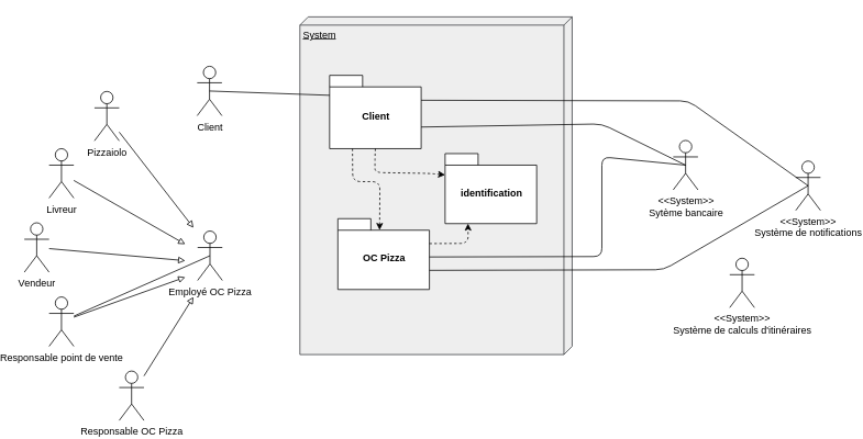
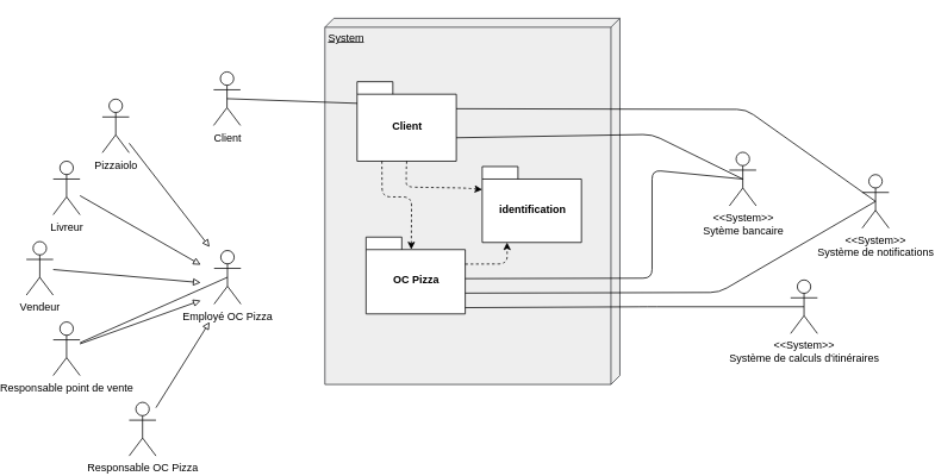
  <mxCell id="0" />
  <mxCell id="1" parent="0" />
  <mxCell id="2" value="Client" style="shape=umlActor;verticalLabelPosition=bottom;labelBackgroundColor=#ffffff;verticalAlign=top;html=1;outlineConnect=0;" parent="1" vertex="1"><mxGeometry x="229.5" y="80" width="30" height="60" as="geometry" /></mxCell>
  <mxCell id="3" style="edgeStyle=none;rounded=0;orthogonalLoop=1;jettySize=auto;html=1;endArrow=block;endFill=0;" parent="1" source="4" edge="1"><mxGeometry relative="1" as="geometry"><mxPoint x="215" y="336" as="targetPoint" /></mxGeometry></mxCell>
  <mxCell id="4" value="Responsable point de vente" style="shape=umlActor;verticalLabelPosition=bottom;labelBackgroundColor=#ffffff;verticalAlign=top;html=1;outlineConnect=0;" parent="1" vertex="1"><mxGeometry x="50" y="360" width="30" height="60" as="geometry" /></mxCell>
  <mxCell id="5" style="edgeStyle=none;rounded=0;orthogonalLoop=1;jettySize=auto;html=1;endArrow=block;endFill=0;" parent="1" source="6" edge="1"><mxGeometry relative="1" as="geometry"><mxPoint x="225" y="360" as="targetPoint" /></mxGeometry></mxCell>
  <mxCell id="6" value="Responsable OC Pizza" style="shape=umlActor;verticalLabelPosition=bottom;labelBackgroundColor=#ffffff;verticalAlign=top;html=1;outlineConnect=0;" parent="1" vertex="1"><mxGeometry x="135" y="450" width="30" height="60" as="geometry" /></mxCell>
  <mxCell id="7" style="rounded=0;orthogonalLoop=1;jettySize=auto;html=1;endArrow=block;endFill=0;" parent="1" source="8" edge="1"><mxGeometry relative="1" as="geometry"><mxPoint x="225" y="276" as="targetPoint" /></mxGeometry></mxCell>
  <mxCell id="8" value="Pizzaiolo" style="shape=umlActor;verticalLabelPosition=bottom;labelBackgroundColor=#ffffff;verticalAlign=top;html=1;outlineConnect=0;" parent="1" vertex="1"><mxGeometry x="105" y="110.5" width="30" height="60" as="geometry" /></mxCell>
  <mxCell id="9" style="edgeStyle=none;rounded=0;orthogonalLoop=1;jettySize=auto;html=1;endArrow=block;endFill=0;" parent="1" source="10" edge="1"><mxGeometry relative="1" as="geometry"><mxPoint x="215" y="296" as="targetPoint" /></mxGeometry></mxCell>
  <mxCell id="10" value="Livreur" style="shape=umlActor;verticalLabelPosition=bottom;labelBackgroundColor=#ffffff;verticalAlign=top;html=1;outlineConnect=0;" parent="1" vertex="1"><mxGeometry x="50" y="180" width="30" height="60" as="geometry" /></mxCell>
  <mxCell id="11" style="edgeStyle=none;rounded=0;orthogonalLoop=1;jettySize=auto;html=1;endArrow=block;endFill=0;" parent="1" source="12" edge="1"><mxGeometry relative="1" as="geometry"><mxPoint x="215" y="316" as="targetPoint" /></mxGeometry></mxCell>
  <mxCell id="12" value="Vendeur" style="shape=umlActor;verticalLabelPosition=bottom;labelBackgroundColor=#ffffff;verticalAlign=top;html=1;outlineConnect=0;" parent="1" vertex="1"><mxGeometry x="20" y="270" width="30" height="60" as="geometry" /></mxCell>
  <mxCell id="13" value="&lt;div&gt;&amp;lt;&amp;lt;System&amp;gt;&amp;gt;&lt;/div&gt;&lt;div&gt;Sytème bancaire&lt;br&gt;&lt;/div&gt;" style="shape=umlActor;verticalLabelPosition=bottom;labelBackgroundColor=#ffffff;verticalAlign=top;html=1;outlineConnect=0;" parent="1" vertex="1"><mxGeometry x="806.5" y="170" width="30" height="60" as="geometry" /></mxCell>
  <mxCell id="14" value="&lt;div&gt;&amp;lt;&amp;lt;System&amp;gt;&amp;gt;&lt;/div&gt;&lt;div&gt;Système de notifications&lt;br&gt;&lt;/div&gt;" style="shape=umlActor;verticalLabelPosition=bottom;labelBackgroundColor=#ffffff;verticalAlign=top;html=1;outlineConnect=0;" parent="1" vertex="1"><mxGeometry x="955" y="195" width="30" height="60" as="geometry" /></mxCell>
  <mxCell id="15" value="System" style="verticalAlign=top;align=left;spacingTop=8;spacingLeft=2;spacingRight=12;shape=cube;size=10;direction=south;fontStyle=4;html=1;fillColor=#eeeeee;strokeColor=#36393d;" parent="1" vertex="1"><mxGeometry x="354" y="20" width="330" height="410" as="geometry" /></mxCell>
  <mxCell id="16" value="Client" style="shape=folder;fontStyle=1;spacingTop=10;tabWidth=40;tabHeight=14;tabPosition=left;html=1;" parent="1" vertex="1"><mxGeometry x="390" y="91" width="111" height="89" as="geometry" /></mxCell>
  <mxCell id="17" value="" style="endArrow=none;html=1;exitX=0.5;exitY=0.5;exitDx=0;exitDy=0;exitPerimeter=0;entryX=0.002;entryY=0.272;entryDx=0;entryDy=0;entryPerimeter=0;" parent="1" source="2" target="16" edge="1"><mxGeometry width="50" height="50" relative="1" as="geometry"><mxPoint x="90" y="610" as="sourcePoint" /><mxPoint x="391" y="112" as="targetPoint" /><Array as="points" /></mxGeometry></mxCell>
  <mxCell id="18" value="OC Pizza" style="shape=folder;fontStyle=1;spacingTop=10;tabWidth=40;tabHeight=14;tabPosition=left;html=1;" parent="1" vertex="1"><mxGeometry x="400" y="265" width="111" height="86" as="geometry" /></mxCell>
  <mxCell id="19" value="identification" style="shape=folder;fontStyle=1;spacingTop=10;tabWidth=40;tabHeight=14;tabPosition=left;html=1;" parent="1" vertex="1"><mxGeometry x="530" y="186" width="111" height="85" as="geometry" /></mxCell>
  <mxCell id="20" value="" style="endArrow=none;html=1;exitX=0.5;exitY=0.5;exitDx=0;exitDy=0;exitPerimeter=0;entryX=0;entryY=0;entryDx=111;entryDy=62.75;entryPerimeter=0;" parent="1" source="13" target="16" edge="1"><mxGeometry width="50" height="50" relative="1" as="geometry"><mxPoint x="90" y="610" as="sourcePoint" /><mxPoint x="501" y="131" as="targetPoint" /><Array as="points"><mxPoint x="720" y="150" /></Array></mxGeometry></mxCell>
  <mxCell id="21" value="" style="endArrow=none;html=1;entryX=0;entryY=0;entryDx=111;entryDy=46.5;entryPerimeter=0;strokeWidth=1;exitX=0.5;exitY=0.5;exitDx=0;exitDy=0;exitPerimeter=0;" parent="1" source="13" target="18" edge="1"><mxGeometry width="50" height="50" relative="1" as="geometry"><mxPoint x="770" y="160" as="sourcePoint" /><mxPoint x="140" y="560" as="targetPoint" /><Array as="points"><mxPoint x="720" y="190" /><mxPoint x="720" y="311" /></Array></mxGeometry></mxCell>
  <mxCell id="22" value="" style="endArrow=none;html=1;strokeColor=#000000;entryX=0;entryY=0;entryDx=111;entryDy=62.75;entryPerimeter=0;exitX=0.5;exitY=0.5;exitDx=0;exitDy=0;exitPerimeter=0;" parent="1" source="14" target="18" edge="1"><mxGeometry width="50" height="50" relative="1" as="geometry"><mxPoint x="90" y="610" as="sourcePoint" /><mxPoint x="140" y="560" as="targetPoint" /><Array as="points"><mxPoint x="795" y="327" /></Array></mxGeometry></mxCell>
  <mxCell id="23" value="" style="endArrow=classic;html=1;strokeColor=#000000;entryX=0.456;entryY=0.16;entryDx=0;entryDy=0;entryPerimeter=0;exitX=0.25;exitY=1;exitDx=0;exitDy=0;exitPerimeter=0;dashed=1;" parent="1" source="16" target="18" edge="1"><mxGeometry width="50" height="50" relative="1" as="geometry"><mxPoint x="90" y="610" as="sourcePoint" /><mxPoint x="140" y="560" as="targetPoint" /><Array as="points"><mxPoint x="418" y="220" /><mxPoint x="451" y="220" /></Array></mxGeometry></mxCell>
  <mxCell id="24" value="" style="endArrow=classic;html=1;dashed=1;strokeColor=#000000;strokeWidth=1;entryX=0;entryY=0.304;entryDx=0;entryDy=0;entryPerimeter=0;exitX=0.5;exitY=1;exitDx=0;exitDy=0;exitPerimeter=0;" parent="1" source="16" target="19" edge="1"><mxGeometry width="50" height="50" relative="1" as="geometry"><mxPoint x="90" y="610" as="sourcePoint" /><mxPoint x="140" y="560" as="targetPoint" /><Array as="points"><mxPoint x="445" y="190" /><mxPoint x="445" y="209" /><mxPoint x="510" y="210" /></Array></mxGeometry></mxCell>
  <mxCell id="25" value="" style="endArrow=classic;html=1;dashed=1;strokeColor=#000000;strokeWidth=1;entryX=0.25;entryY=1;entryDx=0;entryDy=0;entryPerimeter=0;exitX=0;exitY=0;exitDx=111;exitDy=30.25;exitPerimeter=0;" parent="1" source="18" target="19" edge="1"><mxGeometry width="50" height="50" relative="1" as="geometry"><mxPoint x="230" y="610" as="sourcePoint" /><mxPoint x="280" y="560" as="targetPoint" /><Array as="points"><mxPoint x="558" y="295" /></Array></mxGeometry></mxCell>
  <mxCell id="26" value="Employé OC Pizza" style="shape=umlActor;verticalLabelPosition=bottom;labelBackgroundColor=#ffffff;verticalAlign=top;html=1;outlineConnect=0;" parent="1" vertex="1"><mxGeometry x="230" y="280" width="30" height="60" as="geometry" /></mxCell>
  <mxCell id="27" value="&lt;div&gt;&amp;lt;&amp;lt;System&amp;gt;&amp;gt;&lt;/div&gt;&lt;div&gt;Système de calculs d'itinéraires&lt;br&gt;&lt;/div&gt;" style="shape=umlActor;verticalLabelPosition=bottom;labelBackgroundColor=#ffffff;verticalAlign=top;html=1;outlineConnect=0;" parent="1" vertex="1"><mxGeometry x="875" y="313" width="30" height="60" as="geometry" /></mxCell>
  <mxCell id="28" value="" style="endArrow=none;html=1;exitX=0.5;exitY=0.5;exitDx=0;exitDy=0;exitPerimeter=0;" parent="1" source="26" target="4" edge="1"><mxGeometry width="50" height="50" relative="1" as="geometry"><mxPoint x="-15" y="590" as="sourcePoint" /><mxPoint x="35" y="540" as="targetPoint" /></mxGeometry></mxCell>
  <mxCell id="29" value="" style="endArrow=none;html=1;entryX=0;entryY=0;entryDx=111.0;entryDy=30.25;entryPerimeter=0;exitX=0.5;exitY=0.5;exitDx=0;exitDy=0;exitPerimeter=0;" edge="1" parent="1" source="14" target="16"><mxGeometry width="50" height="50" relative="1" as="geometry"><mxPoint x="825" y="122" as="sourcePoint" /><mxPoint x="85" y="550" as="targetPoint" /><Array as="points"><mxPoint x="825" y="122" /></Array></mxGeometry></mxCell>
+ <mxCell id="30" value="" style="endArrow=none;html=1;entryX=0;entryY=0;entryDx=111.0;entryDy=79;entryPerimeter=0;exitX=0.5;exitY=0.5;exitDx=0;exitDy=0;exitPerimeter=0;" edge="1" parent="1" source="27" target="18"><mxGeometry width="50" height="50" relative="1" as="geometry"><mxPoint x="35" y="600" as="sourcePoint" /><mxPoint x="85" y="550" as="targetPoint" /><Array as="points"><mxPoint x="715" y="343" /></Array></mxGeometry></mxCell>
